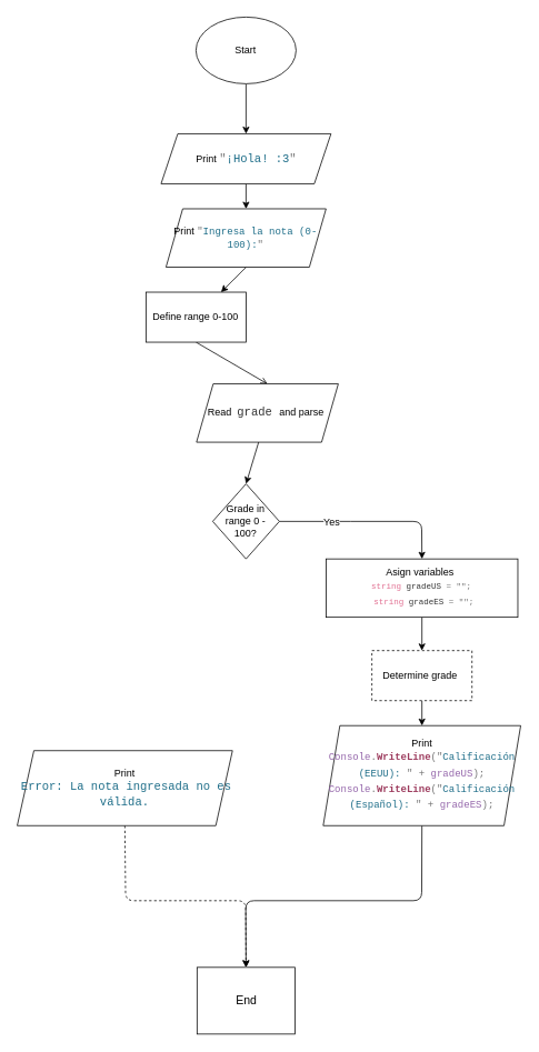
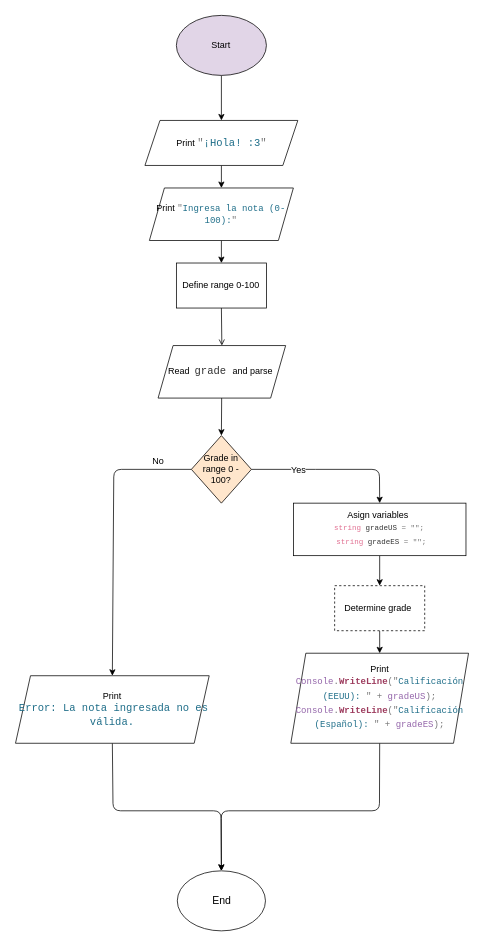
  <mxCell id="0" />
  <mxCell id="1" parent="0" />
  <mxCell id="2" style="edgeStyle=none;html=1;entryX=0.5;entryY=0;entryDx=0;entryDy=0;" edge="1" parent="1" source="3" target="5"><mxGeometry relative="1" as="geometry" /></mxCell>
- <mxCell id="3" value="Start" style="ellipse;whiteSpace=wrap;html=1;" vertex="1" parent="1"><mxGeometry x="234.37" y="20" width="120" height="80" as="geometry" /></mxCell>
+ <mxCell id="3" value="Start" style="ellipse;whiteSpace=wrap;html=1;fillColor=#e1d5e7;" vertex="1" parent="1"><mxGeometry x="234.37" y="20" width="120" height="80" as="geometry" /></mxCell>
  <mxCell id="4" style="edgeStyle=none;html=1;exitX=0.5;exitY=1;exitDx=0;exitDy=0;entryX=0.5;entryY=0;entryDx=0;entryDy=0;fontSize=12;" edge="1" parent="1" source="5" target="9"><mxGeometry relative="1" as="geometry" /></mxCell>
  <mxCell id="5" value="Print&amp;nbsp;&lt;span style=&quot;font-family: Consolas, &amp;quot;Courier New&amp;quot;, monospace; font-size: 14px; color: rgb(119, 119, 119);&quot;&gt;&quot;&lt;/span&gt;&lt;span style=&quot;font-family: Consolas, &amp;quot;Courier New&amp;quot;, monospace; font-size: 14px; color: rgb(31, 110, 137);&quot;&gt;¡Hola! :3&lt;/span&gt;&lt;span style=&quot;font-family: Consolas, &amp;quot;Courier New&amp;quot;, monospace; font-size: 14px; color: rgb(119, 119, 119);&quot;&gt;&quot;&lt;/span&gt;" style="shape=parallelogram;perimeter=parallelogramPerimeter;whiteSpace=wrap;html=1;fixedSize=1;" vertex="1" parent="1"><mxGeometry x="192.5" y="160" width="203.75" height="60" as="geometry" /></mxCell>
  <mxCell id="6" style="edgeStyle=none;html=1;exitX=0.5;exitY=1;exitDx=0;exitDy=0;entryX=0.5;entryY=0;entryDx=0;entryDy=0;fontSize=12;endArrow=open;" edge="1" parent="1" source="7" target="11"><mxGeometry relative="1" as="geometry" /></mxCell>
- <mxCell id="7" value="Define range 0-100" style="rounded=0;whiteSpace=wrap;html=1;" vertex="1" parent="1"><mxGeometry x="174.37" y="350" width="120" height="60" as="geometry" /></mxCell>
+ <mxCell id="7" value="Define range 0-100" style="rounded=0;whiteSpace=wrap;html=1;" vertex="1" parent="1"><mxGeometry x="234.37" y="350" width="120" height="60" as="geometry" /></mxCell>
  <mxCell id="8" style="edgeStyle=none;html=1;exitX=0.5;exitY=1;exitDx=0;exitDy=0;fontSize=12;" edge="1" parent="1" source="9" target="7"><mxGeometry relative="1" as="geometry" /></mxCell>
  <mxCell id="9" value="&lt;font style=&quot;font-size: 12px;&quot;&gt;Print&amp;nbsp;&lt;span style=&quot;font-family: Consolas, &amp;quot;Courier New&amp;quot;, monospace; color: rgb(119, 119, 119);&quot;&gt;&quot;&lt;/span&gt;&lt;span style=&quot;font-family: Consolas, &amp;quot;Courier New&amp;quot;, monospace; color: rgb(31, 110, 137);&quot;&gt;Ingresa la nota (0-100):&lt;/span&gt;&lt;span style=&quot;font-family: Consolas, &amp;quot;Courier New&amp;quot;, monospace; color: rgb(119, 119, 119);&quot;&gt;&quot;&lt;/span&gt;&lt;/font&gt;" style="shape=parallelogram;perimeter=parallelogramPerimeter;whiteSpace=wrap;html=1;fixedSize=1;" vertex="1" parent="1"><mxGeometry x="198.43" y="250" width="191.88" height="70" as="geometry" /></mxCell>
  <mxCell id="10" style="edgeStyle=none;html=1;entryX=0.5;entryY=0;entryDx=0;entryDy=0;fontSize=12;" edge="1" parent="1" source="11" target="16"><mxGeometry relative="1" as="geometry" /></mxCell>
- <mxCell id="11" value="Read&amp;nbsp;&amp;nbsp;&lt;span style=&quot;color: rgb(51, 51, 51); font-family: Consolas, &amp;quot;Courier New&amp;quot;, monospace; font-size: 14px;&quot;&gt;grade&amp;nbsp;&lt;/span&gt;&lt;span style=&quot;background-color: initial;&quot;&gt;and parse&amp;nbsp;&lt;/span&gt;" style="shape=parallelogram;perimeter=parallelogramPerimeter;whiteSpace=wrap;html=1;fixedSize=1;fontSize=12;" vertex="1" parent="1"><mxGeometry x="235" y="460" width="170" height="70" as="geometry" /></mxCell>
+ <mxCell id="11" value="Read&amp;nbsp;&amp;nbsp;&lt;span style=&quot;color: rgb(51, 51, 51); font-family: Consolas, &amp;quot;Courier New&amp;quot;, monospace; font-size: 14px;&quot;&gt;grade&amp;nbsp;&lt;/span&gt;&lt;span style=&quot;background-color: initial;&quot;&gt;and parse&amp;nbsp;&lt;/span&gt;" style="shape=parallelogram;perimeter=parallelogramPerimeter;whiteSpace=wrap;html=1;fixedSize=1;fontSize=12;" vertex="1" parent="1"><mxGeometry x="210" y="460" width="170" height="70" as="geometry" /></mxCell>
  <mxCell id="12" style="edgeStyle=none;html=1;fontSize=12;entryX=0.5;entryY=0;entryDx=0;entryDy=0;" edge="1" parent="1" source="16" target="20"><mxGeometry relative="1" as="geometry"><mxPoint x="470" y="625" as="targetPoint" /><Array as="points"><mxPoint x="410" y="625" /><mxPoint x="505" y="625" /></Array></mxGeometry></mxCell>
  <mxCell id="13" value="Yes" style="edgeLabel;html=1;align=center;verticalAlign=middle;resizable=0;points=[];fontSize=12;" vertex="1" connectable="0" parent="12"><mxGeometry x="-0.289" y="-1" relative="1" as="geometry"><mxPoint x="-15" y="-1" as="offset" /></mxGeometry></mxCell>
- <mxCell id="16" value="Grade in range 0 - 100?" style="rhombus;whiteSpace=wrap;html=1;fontSize=12;" vertex="1" parent="1"><mxGeometry x="254.37" y="580" width="80" height="90" as="geometry" /></mxCell>
- <mxCell id="17" style="edgeStyle=none;html=1;exitX=0.5;exitY=1;exitDx=0;exitDy=0;entryX=0.5;entryY=0;entryDx=0;entryDy=0;fontSize=14;dashed=1;" edge="1" parent="1" source="18" target="25"><mxGeometry relative="1" as="geometry"><Array as="points"><mxPoint x="150" y="1080" /><mxPoint x="294" y="1080" /></Array></mxGeometry></mxCell>
+ <mxCell id="14" style="edgeStyle=none;html=1;exitX=0;exitY=0.5;exitDx=0;exitDy=0;fontSize=12;entryX=0.5;entryY=0;entryDx=0;entryDy=0;" edge="1" parent="1" source="16" target="18"><mxGeometry relative="1" as="geometry"><mxPoint x="150" y="625" as="targetPoint" /><Array as="points"><mxPoint x="151" y="625" /></Array></mxGeometry></mxCell>
+ <mxCell id="15" value="No" style="edgeLabel;html=1;align=center;verticalAlign=middle;resizable=0;points=[];fontSize=12;" vertex="1" connectable="0" parent="14"><mxGeometry x="-0.358" y="2" relative="1" as="geometry"><mxPoint x="57" y="-28" as="offset" /></mxGeometry></mxCell>
+ <mxCell id="16" value="Grade in range 0 - 100?" style="rhombus;whiteSpace=wrap;html=1;fontSize=12;fillColor=#ffe6cc;" vertex="1" parent="1"><mxGeometry x="254.37" y="580" width="80" height="90" as="geometry" /></mxCell>
+ <mxCell id="17" style="edgeStyle=none;html=1;exitX=0.5;exitY=1;exitDx=0;exitDy=0;entryX=0.5;entryY=0;entryDx=0;entryDy=0;fontSize=14;" edge="1" parent="1" source="18" target="25"><mxGeometry relative="1" as="geometry"><Array as="points"><mxPoint x="150" y="1080" /><mxPoint x="294" y="1080" /></Array></mxGeometry></mxCell>
  <mxCell id="18" value="Print&lt;br&gt;&lt;div style=&quot;font-size: 14px;&quot;&gt;&lt;span style=&quot;background-color: initial;&quot;&gt;&amp;nbsp;&lt;/span&gt;&lt;span style=&quot;background-color: initial; color: rgb(31, 110, 137); font-family: Consolas, &amp;quot;Courier New&amp;quot;, monospace;&quot;&gt;Error: La nota ingresada no es válida.&lt;/span&gt;&lt;/div&gt;" style="shape=parallelogram;perimeter=parallelogramPerimeter;whiteSpace=wrap;html=1;fixedSize=1;fontSize=12;" vertex="1" parent="1"><mxGeometry x="20" y="900" width="258.13" height="90" as="geometry" /></mxCell>
  <mxCell id="19" style="edgeStyle=none;html=1;exitX=0.5;exitY=1;exitDx=0;exitDy=0;entryX=0.5;entryY=0;entryDx=0;entryDy=0;fontSize=12;" edge="1" parent="1" source="20" target="22"><mxGeometry relative="1" as="geometry" /></mxCell>
  <mxCell id="20" value="Asign variables&amp;nbsp;&lt;br&gt;&lt;div style=&quot;color: rgb(51, 51, 51); font-family: Consolas, &amp;quot;Courier New&amp;quot;, monospace; line-height: 19px; font-size: 10px;&quot;&gt;&lt;div style=&quot;&quot;&gt;&lt;span style=&quot;color: rgb(225, 112, 146);&quot;&gt;string&lt;/span&gt; gradeUS &lt;span style=&quot;color: rgb(119, 119, 119);&quot;&gt;=&lt;/span&gt; &lt;span style=&quot;color: rgb(119, 119, 119);&quot;&gt;&quot;&quot;&lt;/span&gt;&lt;span style=&quot;color: rgb(119, 119, 119);&quot;&gt;;&lt;/span&gt;&lt;/div&gt;&lt;div style=&quot;&quot;&gt;&amp;nbsp;&lt;span style=&quot;color: rgb(225, 112, 146);&quot;&gt;string&lt;/span&gt; gradeES &lt;span style=&quot;color: rgb(119, 119, 119);&quot;&gt;=&lt;/span&gt; &lt;span style=&quot;color: rgb(119, 119, 119);&quot;&gt;&quot;&quot;&lt;/span&gt;&lt;span style=&quot;color: rgb(119, 119, 119);&quot;&gt;;&lt;/span&gt;&lt;/div&gt;&lt;/div&gt;" style="rounded=0;whiteSpace=wrap;html=1;labelBackgroundColor=none;fontSize=12;" vertex="1" parent="1"><mxGeometry x="390.31" y="670" width="230" height="70" as="geometry" /></mxCell>
  <mxCell id="21" style="edgeStyle=none;html=1;exitX=0.5;exitY=1;exitDx=0;exitDy=0;entryX=0.5;entryY=0;entryDx=0;entryDy=0;fontSize=12;" edge="1" parent="1" source="22" target="24"><mxGeometry relative="1" as="geometry" /></mxCell>
  <mxCell id="22" value="&lt;font style=&quot;font-size: 12px;&quot;&gt;Determine grade&amp;nbsp;&lt;/font&gt;" style="rounded=0;whiteSpace=wrap;html=1;labelBackgroundColor=none;fontSize=10;dashed=1;" vertex="1" parent="1"><mxGeometry x="445.31" y="780" width="120" height="60" as="geometry" /></mxCell>
  <mxCell id="23" style="edgeStyle=none;html=1;exitX=0.5;exitY=1;exitDx=0;exitDy=0;fontSize=14;entryX=0.5;entryY=0;entryDx=0;entryDy=0;" edge="1" parent="1" source="24" target="25"><mxGeometry relative="1" as="geometry"><mxPoint x="290" y="1150" as="targetPoint" /><Array as="points"><mxPoint x="505" y="1080" /><mxPoint x="294" y="1080" /></Array></mxGeometry></mxCell>
  <mxCell id="24" value="&lt;font style=&quot;font-size: 12px;&quot;&gt;Print&lt;br&gt;&lt;/font&gt;&lt;div style=&quot;color: rgb(51, 51, 51); font-family: Consolas, &amp;quot;Courier New&amp;quot;, monospace; line-height: 19px;&quot;&gt;&lt;div style=&quot;&quot;&gt;&lt;font style=&quot;font-size: 12px;&quot;&gt;&lt;span style=&quot;color: rgb(148, 102, 170);&quot;&gt;Console&lt;/span&gt;&lt;span style=&quot;color: rgb(119, 119, 119);&quot;&gt;.&lt;/span&gt;&lt;span style=&quot;color: rgb(157, 60, 94); font-weight: bold;&quot;&gt;WriteLine&lt;/span&gt;&lt;span style=&quot;color: rgb(119, 119, 119);&quot;&gt;(&lt;/span&gt;&lt;span style=&quot;color: rgb(119, 119, 119);&quot;&gt;&quot;&lt;/span&gt;&lt;span style=&quot;color: rgb(31, 110, 137);&quot;&gt;Calificación (EEUU): &lt;/span&gt;&lt;span style=&quot;color: rgb(119, 119, 119);&quot;&gt;&quot;&lt;/span&gt; &lt;span style=&quot;color: rgb(119, 119, 119);&quot;&gt;+&lt;/span&gt; &lt;span style=&quot;color: rgb(148, 102, 170);&quot;&gt;gradeUS&lt;/span&gt;&lt;span style=&quot;color: rgb(119, 119, 119);&quot;&gt;);&lt;/span&gt;&lt;/font&gt;&lt;/div&gt;&lt;div style=&quot;&quot;&gt;&lt;font style=&quot;font-size: 12px;&quot;&gt;&lt;span style=&quot;color: rgb(148, 102, 170);&quot;&gt;Console&lt;/span&gt;&lt;span style=&quot;color: rgb(119, 119, 119);&quot;&gt;.&lt;/span&gt;&lt;span style=&quot;color: rgb(157, 60, 94); font-weight: bold;&quot;&gt;WriteLine&lt;/span&gt;&lt;span style=&quot;color: rgb(119, 119, 119);&quot;&gt;(&lt;/span&gt;&lt;span style=&quot;color: rgb(119, 119, 119);&quot;&gt;&quot;&lt;/span&gt;&lt;span style=&quot;color: rgb(31, 110, 137);&quot;&gt;Calificación (Español): &lt;/span&gt;&lt;span style=&quot;color: rgb(119, 119, 119);&quot;&gt;&quot;&lt;/span&gt; &lt;span style=&quot;color: rgb(119, 119, 119);&quot;&gt;+&lt;/span&gt; &lt;span style=&quot;color: rgb(148, 102, 170);&quot;&gt;gradeES&lt;/span&gt;&lt;span style=&quot;color: rgb(119, 119, 119);&quot;&gt;);&lt;/span&gt;&lt;/font&gt;&lt;/div&gt;&lt;/div&gt;" style="shape=parallelogram;perimeter=parallelogramPerimeter;whiteSpace=wrap;html=1;fixedSize=1;labelBackgroundColor=none;fontSize=12;" vertex="1" parent="1"><mxGeometry x="386.89" y="870" width="236.83" height="120" as="geometry" /></mxCell>
- <mxCell id="25" value="End" style="whiteSpace=wrap;html=1;labelBackgroundColor=none;fontSize=14;rounded=0;" vertex="1" parent="1"><mxGeometry x="235.62" y="1160" width="117.5" height="80" as="geometry" /></mxCell>
+ <mxCell id="25" value="End" style="ellipse;whiteSpace=wrap;html=1;labelBackgroundColor=none;fontSize=14;" vertex="1" parent="1"><mxGeometry x="235.62" y="1160" width="117.5" height="80" as="geometry" /></mxCell>
